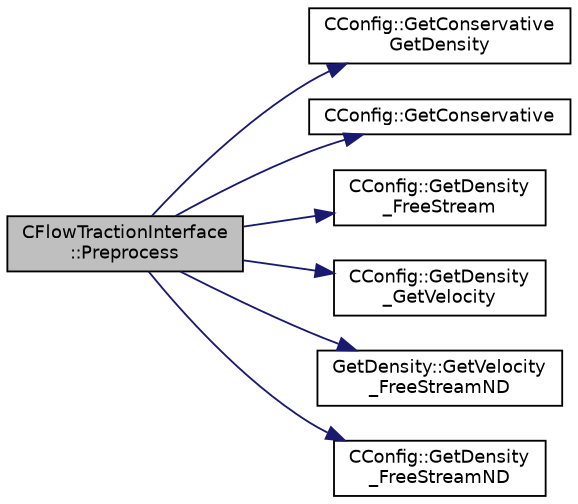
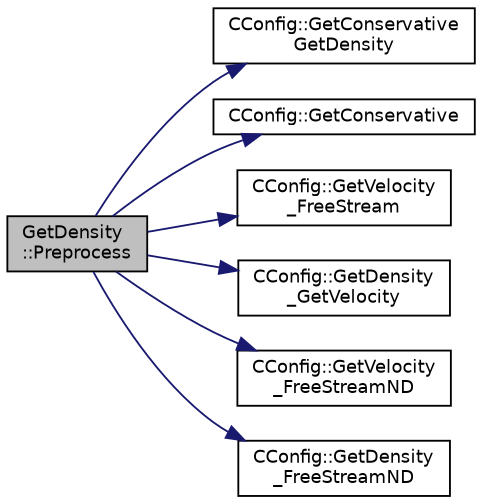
  digraph {
    rankdir=LR
    node [color=black fillcolor=white fontname=Helvetica fontsize=10 shape=record style=filled]
    edge [color=midnightblue fontname=Helvetica fontsize=10 labelfontname=Helvetica labelfontsize=10 style=solid]
-   n1 [fillcolor=grey75 fontcolor=black height=0.2 label="CFlowTractionInterface\l::Preprocess" width=0.4]
+   n1 [fillcolor=grey75 fontcolor=black height=0.2 label="GetDensity\l::Preprocess" width=0.4]
    n2 [height=0.2 label="CConfig::GetConservative\lGetDensity" width=0.4]
    n3 [height=0.2 label="CConfig::GetConservative" width=0.4]
-   n4 [height=0.2 label="CConfig::GetDensity\l_FreeStream" width=0.4]
+   n4 [height=0.2 label="CConfig::GetVelocity\l_FreeStream" width=0.4]
    n5 [height=0.2 label="CConfig::GetDensity\l_GetVelocity" width=0.4]
-   n6 [height=0.2 label="GetDensity::GetVelocity\l_FreeStreamND" width=0.4]
+   n6 [height=0.2 label="CConfig::GetVelocity\l_FreeStreamND" width=0.4]
    n7 [height=0.2 label="CConfig::GetDensity\l_FreeStreamND" width=0.4]
    n1 -> n2
    n1 -> n3
    n1 -> n4
    n1 -> n5
    n1 -> n6
    n1 -> n7
  }
